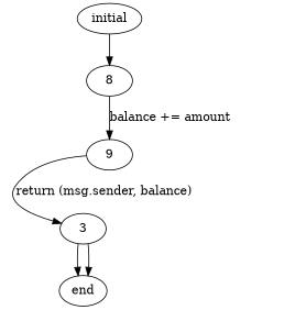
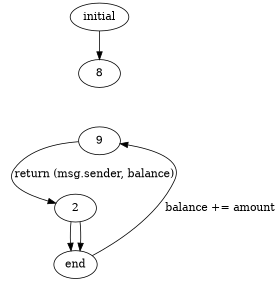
  digraph {
    n1 [label=8]
    initial
    n3 [label=9]
-   2 [label=3]
+   2
    end
-   n1 -> n3 [label="balance += amount"]
+   end -> n3 [label="balance += amount"]
    initial -> n1
    n3 -> 2 [label="return (msg.sender, balance)"]
    2 -> end
    2 -> end
  }
